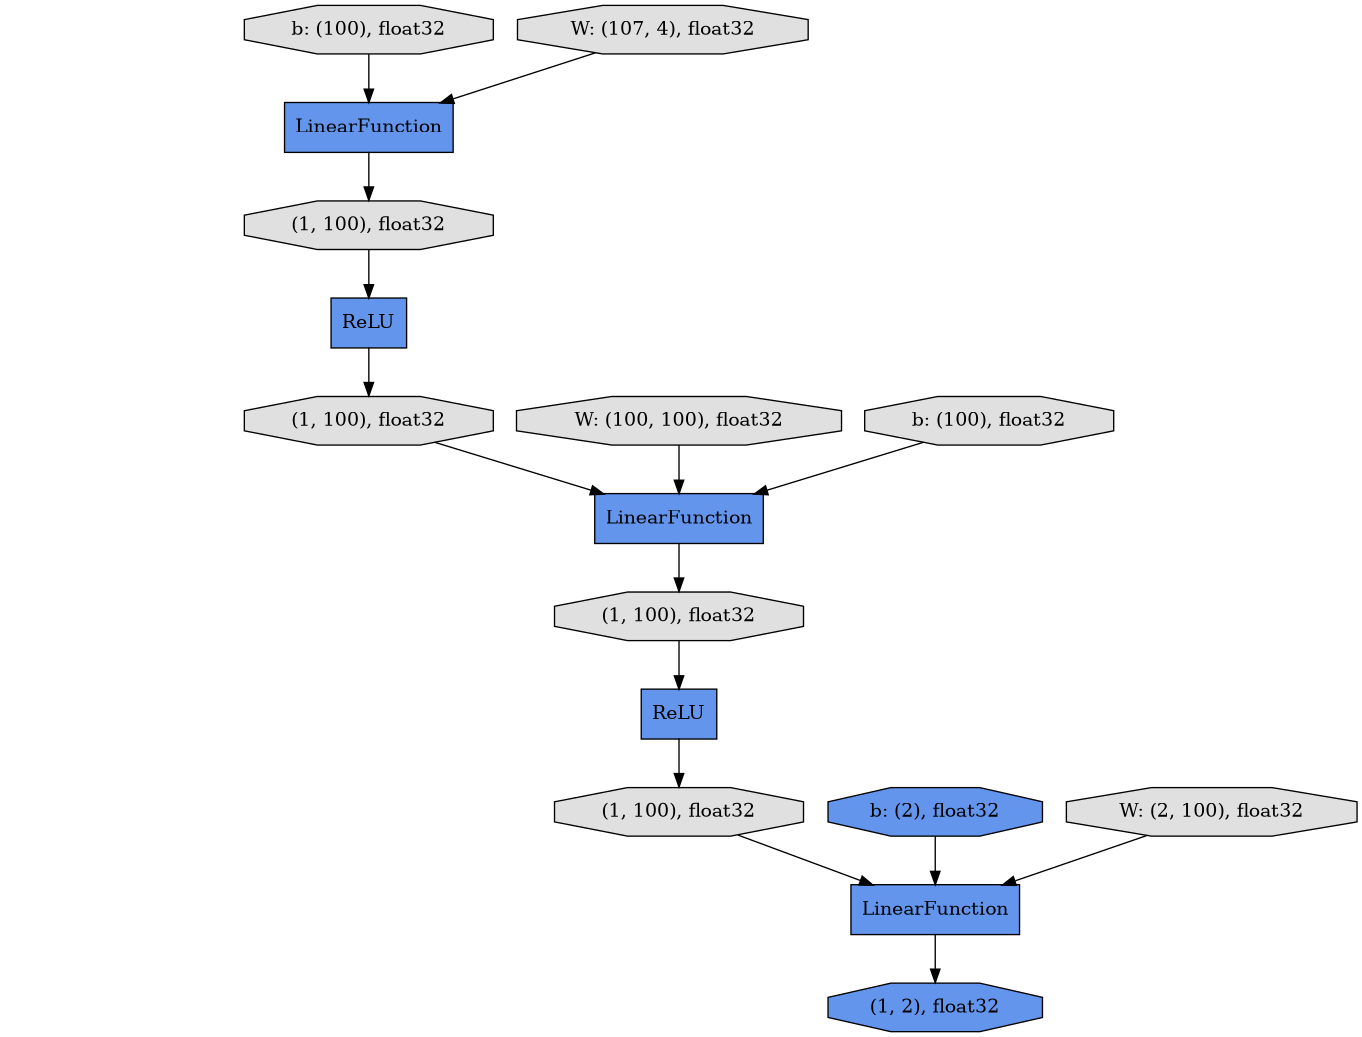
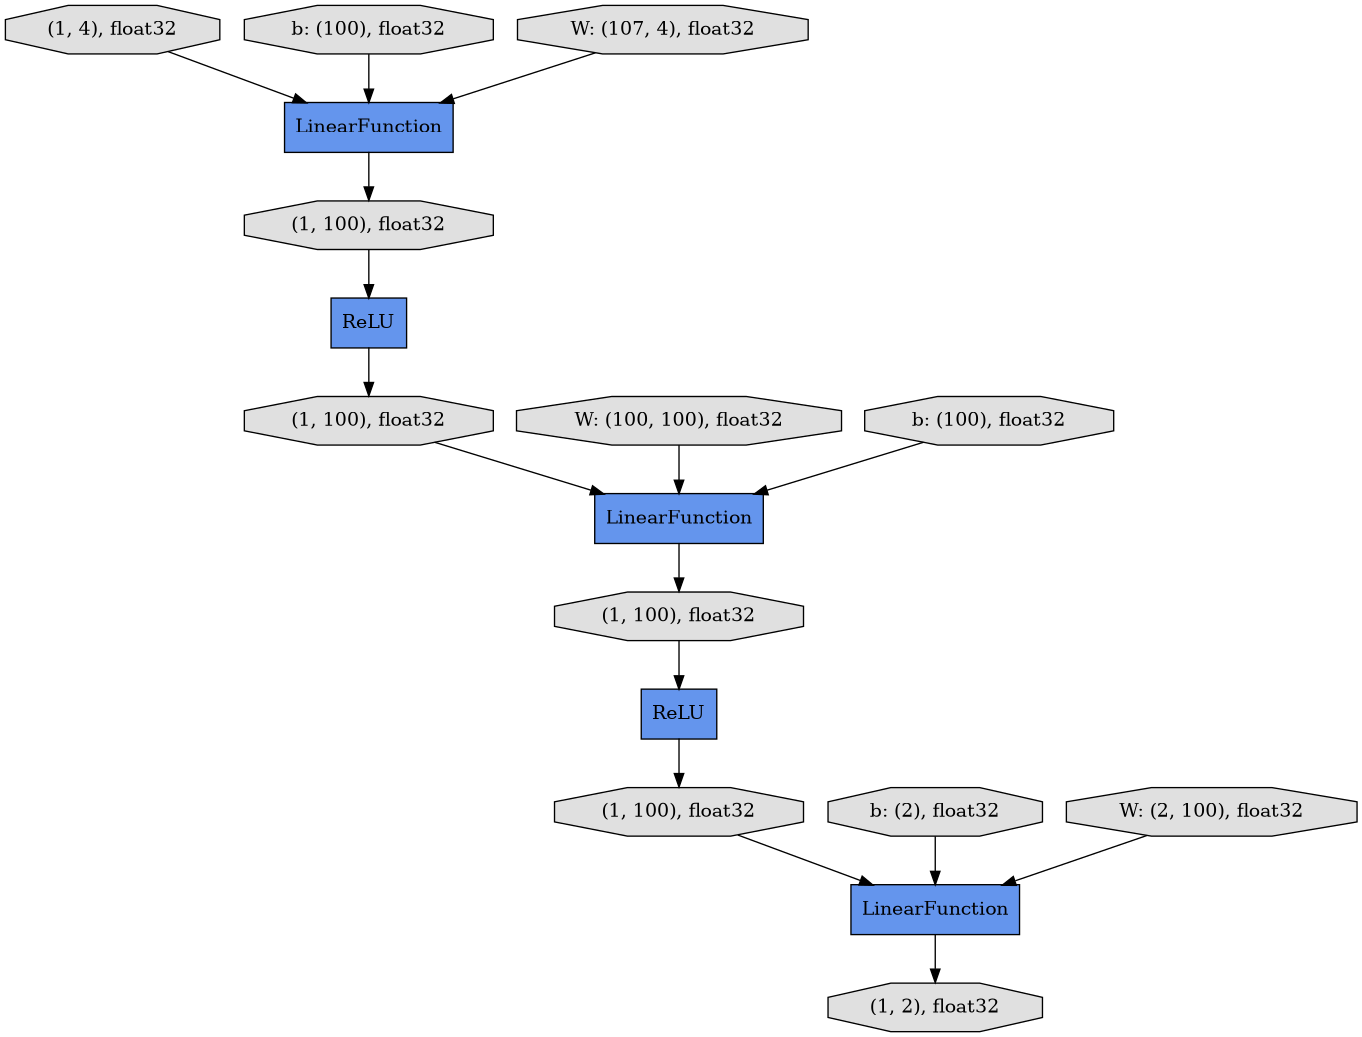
  digraph {
    rankdir=TB
    node [fillcolor="#E0E0E0" shape=octagon style=filled]
+   n1 [label="(1, 4), float32"]
    n2 [fillcolor="#6495ED" label=LinearFunction shape=record]
    n3 [label="(1, 100), float32"]
-   n4 [fillcolor="#6495ED" label="(1, 2), float32"]
+   n4 [label="(1, 2), float32"]
    n5 [fillcolor="#6495ED" label=ReLU shape=record]
    n6 [label="(1, 100), float32"]
    n7 [fillcolor="#6495ED" label=LinearFunction shape=record]
    n8 [label="W: (100, 100), float32"]
    n9 [fillcolor="#6495ED" label=LinearFunction shape=record]
    n10 [label="(1, 100), float32"]
    n11 [label="(1, 100), float32"]
    n12 [fillcolor="#6495ED" label=ReLU shape=record]
-   n13 [fillcolor="#6495ED" label="b: (2), float32"]
+   n13 [label="b: (2), float32"]
    n14 [label="b: (100), float32"]
    n15 [label="W: (2, 100), float32"]
    n16 [label="W: (107, 4), float32"]
    n17 [label="b: (100), float32"]
+   n1 -> n2
    n2 -> n3
    n3 -> n12
    n5 -> n6
    n6 -> n7
    n7 -> n4
    n8 -> n9
    n9 -> n10
    n10 -> n5
    n11 -> n9
    n12 -> n11
    n13 -> n7
    n14 -> n2
    n15 -> n7
    n16 -> n2
    n17 -> n9
  }
